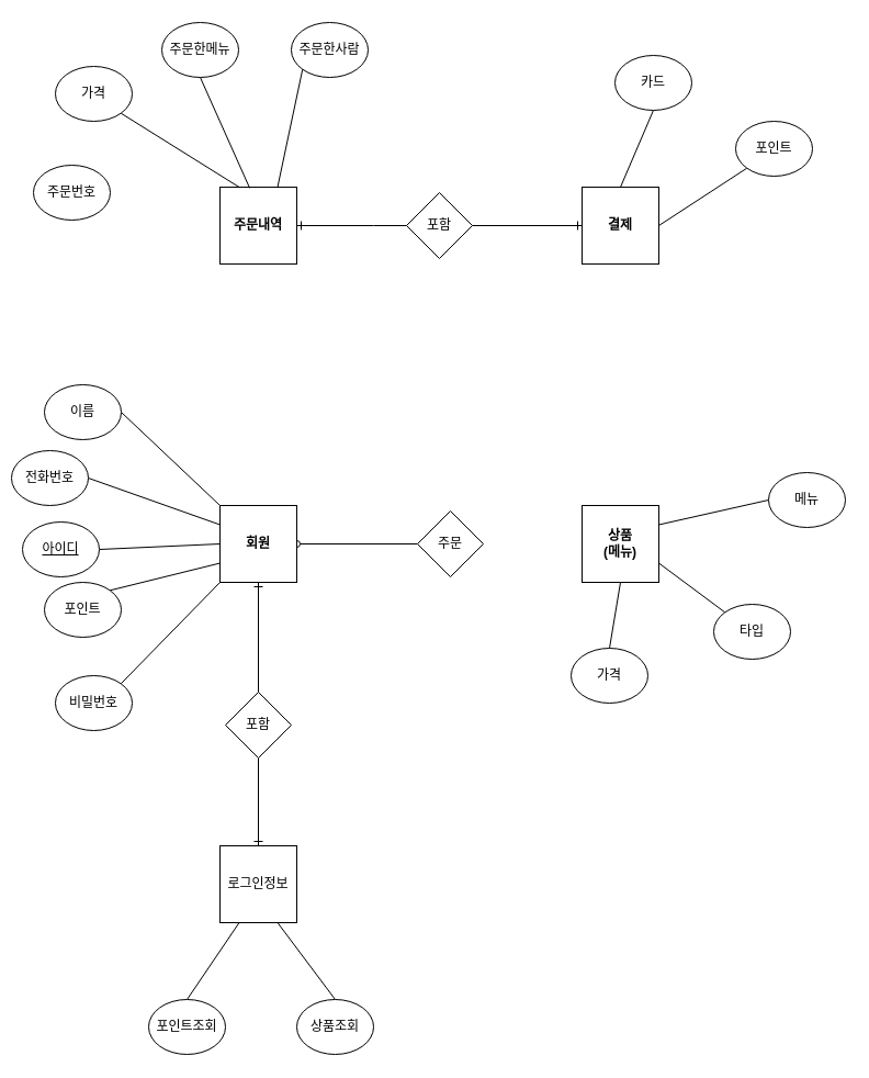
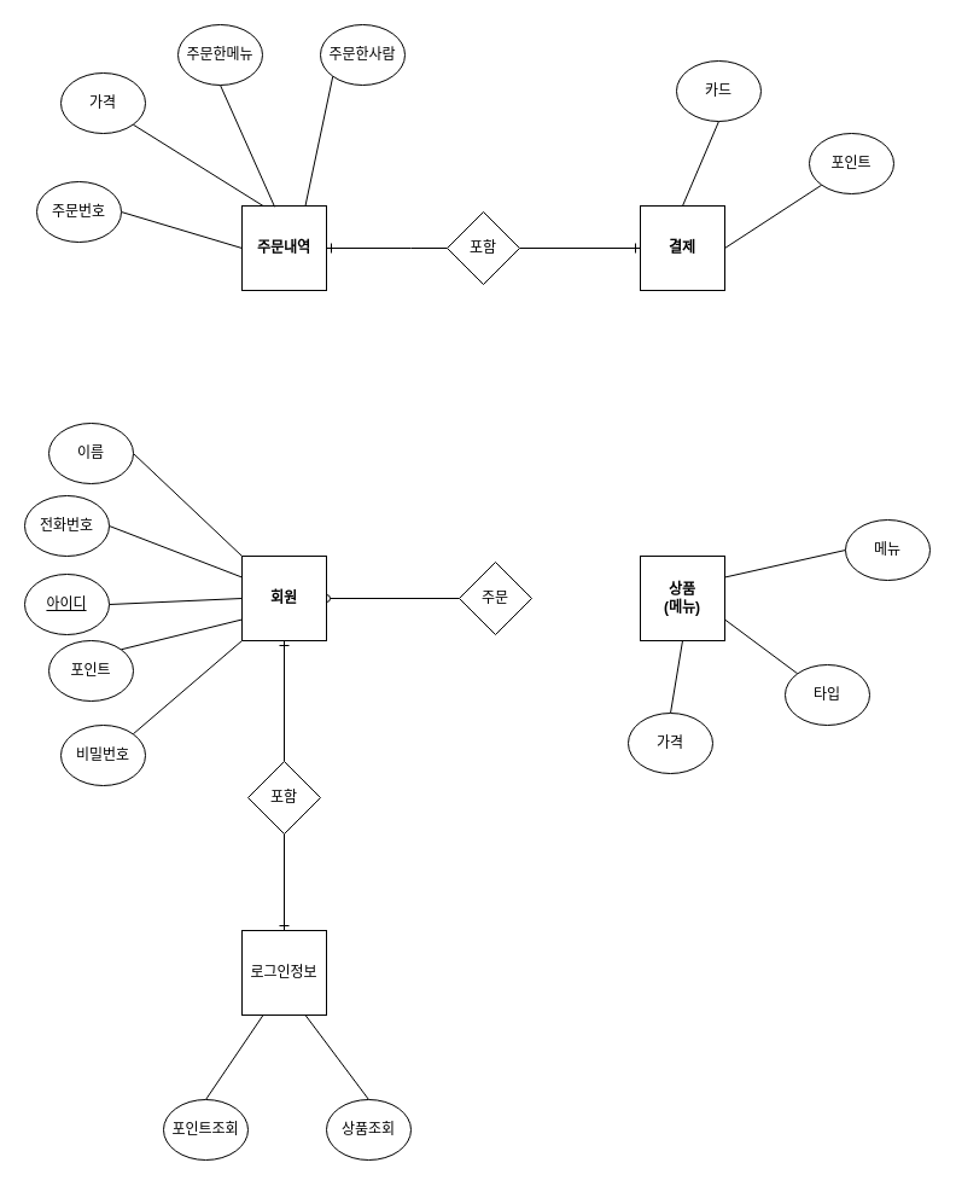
  <mxCell id="0" />
  <mxCell id="1" parent="0" />
  <mxCell id="2" style="rounded=0;orthogonalLoop=1;jettySize=auto;html=1;exitX=1;exitY=0.5;exitDx=0;exitDy=0;entryX=0;entryY=0.5;entryDx=0;entryDy=0;endArrow=none;endFill=0;startArrow=oval;startFill=0;" parent="1" source="3" target="25" edge="1"><mxGeometry relative="1" as="geometry" /></mxCell>
  <mxCell id="3" value="&lt;b&gt;회원&lt;/b&gt;" style="whiteSpace=wrap;html=1;aspect=fixed;" parent="1" vertex="1"><mxGeometry x="200" y="460" width="70" height="70" as="geometry" /></mxCell>
  <mxCell id="4" style="rounded=0;orthogonalLoop=1;jettySize=auto;html=1;exitX=1;exitY=0.5;exitDx=0;exitDy=0;entryX=0;entryY=0.5;entryDx=0;entryDy=0;endArrow=none;endFill=0;startArrow=ERone;startFill=0;" parent="1" source="5" target="44" edge="1"><mxGeometry relative="1" as="geometry"><Array as="points"><mxPoint x="340" y="205" /></Array></mxGeometry></mxCell>
  <mxCell id="5" value="&lt;b&gt;주문내역&lt;/b&gt;" style="whiteSpace=wrap;html=1;aspect=fixed;" parent="1" vertex="1"><mxGeometry x="200" y="170" width="70" height="70" as="geometry" /></mxCell>
  <mxCell id="6" style="rounded=0;orthogonalLoop=1;jettySize=auto;html=1;exitX=1;exitY=0.5;exitDx=0;exitDy=0;entryX=0;entryY=0.5;entryDx=0;entryDy=0;endArrow=none;endFill=0;" edge="1" parent="1" source="7" target="3"><mxGeometry relative="1" as="geometry" /></mxCell>
  <mxCell id="7" value="아이디" style="ellipse;whiteSpace=wrap;html=1;fontStyle=4" parent="1" vertex="1"><mxGeometry x="20" y="475" width="70" height="50" as="geometry" /></mxCell>
  <mxCell id="8" style="rounded=0;orthogonalLoop=1;jettySize=auto;html=1;exitX=1;exitY=0.5;exitDx=0;exitDy=0;entryX=0;entryY=0;entryDx=0;entryDy=0;endArrow=none;endFill=0;" edge="1" parent="1" source="9" target="3"><mxGeometry relative="1" as="geometry" /></mxCell>
  <mxCell id="9" value="이름" style="ellipse;whiteSpace=wrap;html=1;" parent="1" vertex="1"><mxGeometry x="40" y="350" width="70" height="50" as="geometry" /></mxCell>
  <mxCell id="10" style="rounded=0;orthogonalLoop=1;jettySize=auto;html=1;exitX=1;exitY=0.5;exitDx=0;exitDy=0;entryX=0;entryY=0.25;entryDx=0;entryDy=0;endArrow=none;endFill=0;" edge="1" parent="1" source="11" target="3"><mxGeometry relative="1" as="geometry" /></mxCell>
- <mxCell id="11" value="전화번호" style="ellipse;whiteSpace=wrap;html=1;" parent="1" vertex="1"><mxGeometry x="10" y="410" width="70" height="50" as="geometry" /></mxCell>
+ <mxCell id="11" value="전화번호" style="ellipse;whiteSpace=wrap;html=1;" parent="1" vertex="1"><mxGeometry x="20" y="410" width="70" height="50" as="geometry" /></mxCell>
  <mxCell id="12" style="rounded=0;orthogonalLoop=1;jettySize=auto;html=1;exitX=1;exitY=0;exitDx=0;exitDy=0;entryX=0;entryY=0.75;entryDx=0;entryDy=0;endArrow=none;endFill=0;" edge="1" parent="1" source="13" target="3"><mxGeometry relative="1" as="geometry" /></mxCell>
  <mxCell id="13" value="포인트" style="ellipse;whiteSpace=wrap;html=1;" parent="1" vertex="1"><mxGeometry x="40" y="530" width="70" height="50" as="geometry" /></mxCell>
  <mxCell id="14" style="rounded=0;orthogonalLoop=1;jettySize=auto;html=1;exitX=1;exitY=0;exitDx=0;exitDy=0;entryX=0;entryY=1;entryDx=0;entryDy=0;endArrow=none;endFill=0;" edge="1" parent="1" source="15" target="3"><mxGeometry relative="1" as="geometry" /></mxCell>
- <mxCell id="15" value="비밀번호" style="ellipse;whiteSpace=wrap;html=1;" parent="1" vertex="1"><mxGeometry x="50" y="615" width="70" height="50" as="geometry" /></mxCell>
+ <mxCell id="15" value="비밀번호" style="ellipse;whiteSpace=wrap;html=1;" parent="1" vertex="1"><mxGeometry x="50" y="600" width="70" height="50" as="geometry" /></mxCell>
  <mxCell id="16" style="rounded=0;orthogonalLoop=1;jettySize=auto;html=1;exitX=0.5;exitY=1;exitDx=0;exitDy=0;entryX=0.387;entryY=0.012;entryDx=0;entryDy=0;entryPerimeter=0;endArrow=none;endFill=0;" edge="1" parent="1" source="17" target="5"><mxGeometry relative="1" as="geometry" /></mxCell>
  <mxCell id="17" value="주문한메뉴" style="ellipse;whiteSpace=wrap;html=1;" parent="1" vertex="1"><mxGeometry x="147" y="20" width="70" height="50" as="geometry" /></mxCell>
  <mxCell id="18" style="rounded=0;orthogonalLoop=1;jettySize=auto;html=1;exitX=0;exitY=1;exitDx=0;exitDy=0;entryX=0.75;entryY=0;entryDx=0;entryDy=0;endArrow=none;endFill=0;" edge="1" parent="1" source="19" target="5"><mxGeometry relative="1" as="geometry" /></mxCell>
  <mxCell id="19" value="주문한사람" style="ellipse;whiteSpace=wrap;html=1;" parent="1" vertex="1"><mxGeometry x="265" y="20" width="70" height="50" as="geometry" /></mxCell>
  <mxCell id="20" style="rounded=0;orthogonalLoop=1;jettySize=auto;html=1;exitX=1;exitY=1;exitDx=0;exitDy=0;entryX=0.25;entryY=0;entryDx=0;entryDy=0;endArrow=none;endFill=0;" edge="1" parent="1" source="21" target="5"><mxGeometry relative="1" as="geometry" /></mxCell>
  <mxCell id="21" value="가격" style="ellipse;whiteSpace=wrap;html=1;" parent="1" vertex="1"><mxGeometry x="50" y="60" width="70" height="50" as="geometry" /></mxCell>
  <mxCell id="22" style="rounded=0;orthogonalLoop=1;jettySize=auto;html=1;exitX=0.5;exitY=0;exitDx=0;exitDy=0;entryX=0.5;entryY=1;entryDx=0;entryDy=0;endArrow=ERone;endFill=0;startArrow=none;startFill=0;" parent="1" source="24" target="3" edge="1"><mxGeometry relative="1" as="geometry" /></mxCell>
  <mxCell id="23" style="rounded=0;orthogonalLoop=1;jettySize=auto;html=1;exitX=0.5;exitY=1;exitDx=0;exitDy=0;entryX=0.5;entryY=0;entryDx=0;entryDy=0;endArrow=ERone;endFill=0;startArrow=none;startFill=0;" parent="1" source="24" target="26" edge="1"><mxGeometry relative="1" as="geometry" /></mxCell>
  <mxCell id="24" value="포함" style="rhombus;whiteSpace=wrap;html=1;" parent="1" vertex="1"><mxGeometry x="205" y="630" width="60" height="60" as="geometry" /></mxCell>
  <mxCell id="25" value="주문" style="rhombus;whiteSpace=wrap;html=1;" parent="1" vertex="1"><mxGeometry x="380" y="465" width="60" height="60" as="geometry" /></mxCell>
  <mxCell id="26" value="로그인정보" style="whiteSpace=wrap;html=1;aspect=fixed;" parent="1" vertex="1"><mxGeometry x="200" y="770" width="70" height="70" as="geometry" /></mxCell>
  <mxCell id="27" style="rounded=0;orthogonalLoop=1;jettySize=auto;html=1;exitX=0.5;exitY=0;exitDx=0;exitDy=0;entryX=0.75;entryY=1;entryDx=0;entryDy=0;endArrow=none;endFill=0;" edge="1" parent="1" source="28" target="26"><mxGeometry relative="1" as="geometry" /></mxCell>
  <mxCell id="28" value="상품조회" style="ellipse;whiteSpace=wrap;html=1;" parent="1" vertex="1"><mxGeometry x="270" y="910" width="70" height="50" as="geometry" /></mxCell>
  <mxCell id="29" style="rounded=0;orthogonalLoop=1;jettySize=auto;html=1;exitX=0.5;exitY=0;exitDx=0;exitDy=0;entryX=0.25;entryY=1;entryDx=0;entryDy=0;endArrow=none;endFill=0;" edge="1" parent="1" source="30" target="26"><mxGeometry relative="1" as="geometry" /></mxCell>
  <mxCell id="30" value="포인트조회" style="ellipse;whiteSpace=wrap;html=1;" parent="1" vertex="1"><mxGeometry x="135" y="910" width="70" height="50" as="geometry" /></mxCell>
  <mxCell id="31" value="&lt;b&gt;결제&lt;/b&gt;" style="whiteSpace=wrap;html=1;aspect=fixed;" parent="1" vertex="1"><mxGeometry x="530" y="170" width="70" height="70" as="geometry" /></mxCell>
  <mxCell id="32" style="rounded=0;orthogonalLoop=1;jettySize=auto;html=1;exitX=0.5;exitY=1;exitDx=0;exitDy=0;entryX=0.5;entryY=0;entryDx=0;entryDy=0;endArrow=none;endFill=0;" edge="1" parent="1" source="33" target="31"><mxGeometry relative="1" as="geometry" /></mxCell>
  <mxCell id="33" value="카드" style="ellipse;whiteSpace=wrap;html=1;" parent="1" vertex="1"><mxGeometry y="50" width="70" height="50" as="geometry" x="560" /></mxCell>
  <mxCell id="34" style="rounded=0;orthogonalLoop=1;jettySize=auto;html=1;exitX=0;exitY=1;exitDx=0;exitDy=0;entryX=1;entryY=0.5;entryDx=0;entryDy=0;startArrow=none;startFill=0;endArrow=none;endFill=0;" edge="1" parent="1" source="35" target="31"><mxGeometry relative="1" as="geometry" /></mxCell>
  <mxCell id="35" value="포인트" style="ellipse;whiteSpace=wrap;html=1;" parent="1" vertex="1"><mxGeometry x="670" y="110" width="70" height="50" as="geometry" /></mxCell>
  <mxCell id="36" value="&lt;b&gt;상품&lt;br&gt;(메뉴)&lt;/b&gt;" style="whiteSpace=wrap;html=1;aspect=fixed;" parent="1" vertex="1"><mxGeometry x="530" y="460" width="70" height="70" as="geometry" /></mxCell>
  <mxCell id="37" style="rounded=0;orthogonalLoop=1;jettySize=auto;html=1;exitX=0;exitY=0.5;exitDx=0;exitDy=0;entryX=1;entryY=0.25;entryDx=0;entryDy=0;endArrow=none;endFill=0;" edge="1" parent="1" source="38" target="36"><mxGeometry relative="1" as="geometry" /></mxCell>
  <mxCell id="38" value="메뉴" style="ellipse;whiteSpace=wrap;html=1;" parent="1" vertex="1"><mxGeometry x="700" y="430" width="70" height="50" as="geometry" /></mxCell>
  <mxCell id="39" style="rounded=0;orthogonalLoop=1;jettySize=auto;html=1;exitX=0.5;exitY=0;exitDx=0;exitDy=0;entryX=0.5;entryY=1;entryDx=0;entryDy=0;endArrow=none;endFill=0;" edge="1" parent="1" source="40" target="36"><mxGeometry relative="1" as="geometry" /></mxCell>
  <mxCell id="40" value="가격" style="ellipse;whiteSpace=wrap;html=1;" parent="1" vertex="1"><mxGeometry x="520" y="590" width="70" height="50" as="geometry" /></mxCell>
  <mxCell id="41" style="rounded=0;orthogonalLoop=1;jettySize=auto;html=1;exitX=0;exitY=0;exitDx=0;exitDy=0;entryX=1;entryY=0.75;entryDx=0;entryDy=0;endArrow=none;endFill=0;" edge="1" parent="1" source="42" target="36"><mxGeometry relative="1" as="geometry" /></mxCell>
  <mxCell id="42" value="타입" style="ellipse;whiteSpace=wrap;html=1;" parent="1" vertex="1"><mxGeometry x="650" y="550" width="70" height="50" as="geometry" /></mxCell>
  <mxCell id="43" style="rounded=0;orthogonalLoop=1;jettySize=auto;html=1;exitX=1;exitY=0.5;exitDx=0;exitDy=0;entryX=0;entryY=0.5;entryDx=0;entryDy=0;endArrow=ERone;endFill=0;startArrow=none;startFill=0;" parent="1" source="44" target="31" edge="1"><mxGeometry relative="1" as="geometry" /></mxCell>
  <mxCell id="44" value="포함" style="rhombus;whiteSpace=wrap;html=1;" parent="1" vertex="1"><mxGeometry x="370" y="175" width="60" height="60" as="geometry" /></mxCell>
+ <mxCell id="45" style="rounded=0;orthogonalLoop=1;jettySize=auto;html=1;exitX=1;exitY=0.5;exitDx=0;exitDy=0;entryX=0;entryY=0.5;entryDx=0;entryDy=0;endArrow=none;endFill=0;" edge="1" parent="1" source="46" target="5"><mxGeometry relative="1" as="geometry" /></mxCell>
  <mxCell id="46" value="주문번호" style="ellipse;whiteSpace=wrap;html=1;" parent="1" vertex="1"><mxGeometry x="30" y="150" width="70" height="50" as="geometry" /></mxCell>
